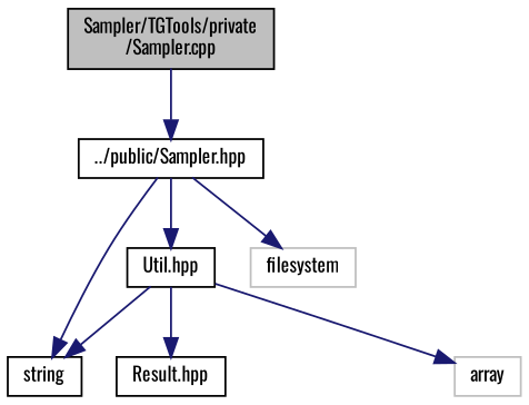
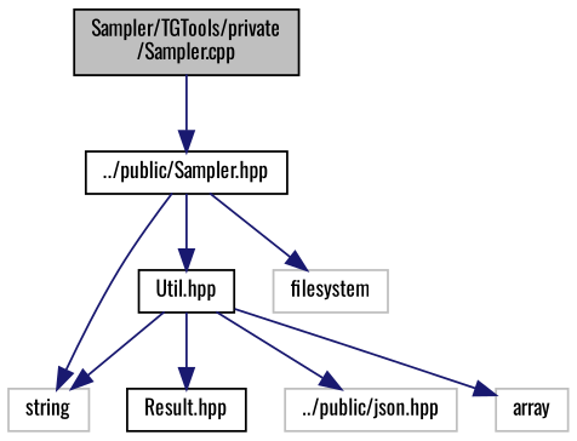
  digraph {
    fontname=Oswald
    node [color=black fillcolor=white fontname=Oswald fontsize=10 shape=record style=filled]
    edge [color=midnightblue fontname=Oswald fontsize=10 labelfontname=Helvetica labelfontsize=10 style=solid]
    n1 [fillcolor=grey75 fontcolor=black height=0.2 label="Sampler/TGTools/private\l/Sampler.cpp" width=0.4]
    n2 [height=0.2 label="../public/Sampler.hpp" width=0.4]
    n3 [height=0.2 label="Util.hpp" width=0.4]
-   n4 [height=0.2 label=string width=0.4]
+   n4 [color=grey75 height=0.2 label=string width=0.4]
    n5 [color=grey75 height=0.2 label=filesystem width=0.4]
    n6 [height=0.2 label="Result.hpp" width=0.4]
+   n7 [color=grey75 height=0.2 label="../public/json.hpp" width=0.4]
    n8 [color=grey75 height=0.2 label=array width=0.4]
    n1 -> n2
    n2 -> n3
    n2 -> n4
    n2 -> n5
    n3 -> n4
    n3 -> n6
+   n3 -> n7
    n3 -> n8
  }
